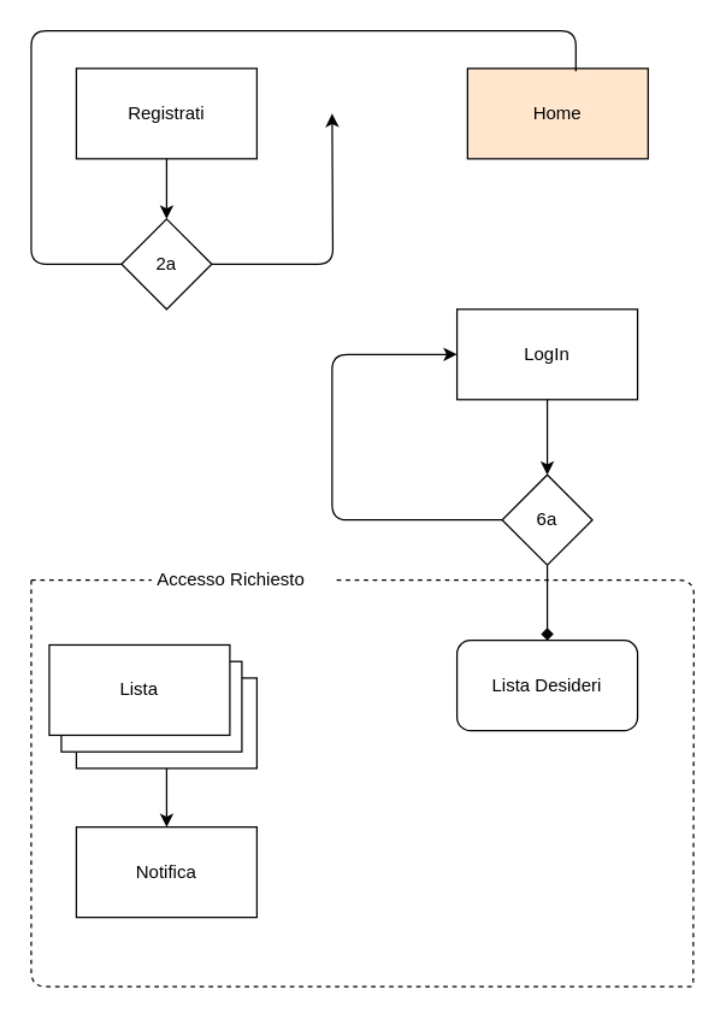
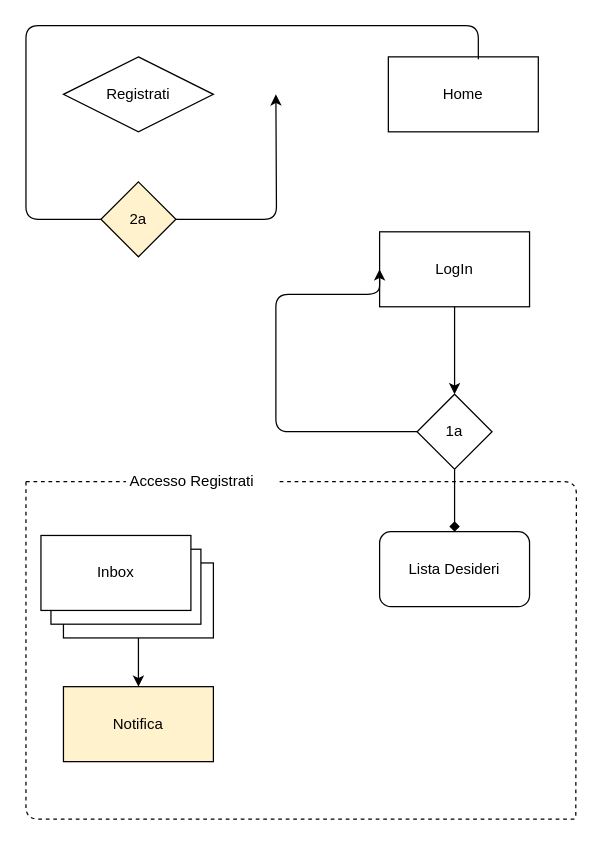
  <mxCell id="0" />
  <mxCell id="1" parent="0" />
- <mxCell id="2" value="Home" style="rounded=0;whiteSpace=wrap;html=1;fillColor=#ffe6cc;" vertex="1" parent="1"><mxGeometry x="310" y="45" width="120" height="60" as="geometry" /></mxCell>
- <mxCell id="3" value="Registrati" style="rounded=0;whiteSpace=wrap;html=1;" vertex="1" parent="1"><mxGeometry x="50" y="45" width="120" height="60" as="geometry" /></mxCell>
- <mxCell id="4" value="LogIn" style="rounded=0;whiteSpace=wrap;html=1;" vertex="1" parent="1"><mxGeometry x="303" y="205" width="120" height="60" as="geometry" /></mxCell>
- <mxCell id="5" value="2a" style="rhombus;whiteSpace=wrap;html=1;" vertex="1" parent="1"><mxGeometry x="80" y="145" width="60" height="60" as="geometry" /></mxCell>
- <mxCell id="6" value="6a" style="rhombus;whiteSpace=wrap;html=1;" vertex="1" parent="1"><mxGeometry x="333" y="315" width="60" height="60" as="geometry" /></mxCell>
- <mxCell id="7" value="" style="endArrow=classic;html=1;exitX=0.5;exitY=1;exitDx=0;exitDy=0;entryX=0.5;entryY=0;entryDx=0;entryDy=0;" edge="1" parent="1" source="3" target="5"><mxGeometry width="50" height="50" relative="1" as="geometry"><mxPoint x="170" y="175" as="sourcePoint" /><mxPoint x="220" y="125" as="targetPoint" /></mxGeometry></mxCell>
+ <mxCell id="2" value="Home" style="rounded=0;whiteSpace=wrap;html=1;" vertex="1" parent="1"><mxGeometry x="310" y="45" width="120" height="60" as="geometry" /></mxCell>
+ <mxCell id="3" value="Registrati" style="rhombus;whiteSpace=wrap;html=1;" vertex="1" parent="1"><mxGeometry x="50" y="45" width="120" height="60" as="geometry" /></mxCell>
+ <mxCell id="4" value="LogIn" style="rounded=0;whiteSpace=wrap;html=1;" vertex="1" parent="1"><mxGeometry x="303" y="185" width="120" height="60" as="geometry" /></mxCell>
+ <mxCell id="5" value="2a" style="rhombus;whiteSpace=wrap;html=1;fillColor=#fff2cc;" vertex="1" parent="1"><mxGeometry x="80" y="145" width="60" height="60" as="geometry" /></mxCell>
+ <mxCell id="6" value="1a" style="rhombus;whiteSpace=wrap;html=1;" vertex="1" parent="1"><mxGeometry x="333" y="315" width="60" height="60" as="geometry" /></mxCell>
  <mxCell id="8" value="" style="endArrow=classic;html=1;exitX=0.5;exitY=1;exitDx=0;exitDy=0;entryX=0.5;entryY=0;entryDx=0;entryDy=0;" edge="1" parent="1" source="4" target="6"><mxGeometry width="50" height="50" relative="1" as="geometry"><mxPoint x="350" y="325" as="sourcePoint" /><mxPoint x="400" y="275" as="targetPoint" /></mxGeometry></mxCell>
  <mxCell id="9" value="" style="endArrow=classic;html=1;exitX=1;exitY=0.5;exitDx=0;exitDy=0;edgeStyle=orthogonalEdgeStyle;" edge="1" parent="1" source="5"><mxGeometry width="50" height="50" relative="1" as="geometry"><mxPoint x="140" y="205" as="sourcePoint" /><mxPoint x="220" y="75" as="targetPoint" /></mxGeometry></mxCell>
  <mxCell id="10" value="" style="endArrow=none;html=1;exitX=0;exitY=0.5;exitDx=0;exitDy=0;edgeStyle=orthogonalEdgeStyle;entryX=0.6;entryY=0.033;entryDx=0;entryDy=0;entryPerimeter=0;" edge="1" parent="1" source="5" target="2"><mxGeometry width="50" height="50" relative="1" as="geometry"><mxPoint x="370" y="395" as="sourcePoint" /><mxPoint x="370" y="15" as="targetPoint" /><Array as="points"><mxPoint x="20" y="175" /><mxPoint x="20" y="20" /><mxPoint x="382" y="20" /></Array></mxGeometry></mxCell>
  <mxCell id="11" value="" style="endArrow=diamond;html=1;exitX=0.5;exitY=1;exitDx=0;exitDy=0;" edge="1" parent="1" source="6" target="12"><mxGeometry width="50" height="50" relative="1" as="geometry"><mxPoint x="370" y="345" as="sourcePoint" /><mxPoint x="363" y="455" as="targetPoint" /></mxGeometry></mxCell>
  <mxCell id="12" value="Lista Desideri" style="whiteSpace=wrap;html=1;rounded=1;" vertex="1" parent="1"><mxGeometry x="303" y="425" width="120" height="60" as="geometry" /></mxCell>
  <mxCell id="13" value="" style="rounded=0;whiteSpace=wrap;html=1;" vertex="1" parent="1"><mxGeometry x="50" y="450" width="120" height="60" as="geometry" /></mxCell>
  <mxCell id="14" value="" style="rounded=0;whiteSpace=wrap;html=1;" vertex="1" parent="1"><mxGeometry x="40" y="439" width="120" height="60" as="geometry" /></mxCell>
- <mxCell id="15" value="Lista" style="rounded=0;whiteSpace=wrap;html=1;" vertex="1" parent="1"><mxGeometry x="32" y="428" width="120" height="60" as="geometry" /></mxCell>
+ <mxCell id="15" value="Inbox" style="rounded=0;whiteSpace=wrap;html=1;" vertex="1" parent="1"><mxGeometry x="32" y="428" width="120" height="60" as="geometry" /></mxCell>
  <mxCell id="16" value="" style="endArrow=classic;html=1;exitX=0.5;exitY=1;exitDx=0;exitDy=0;" edge="1" parent="1" source="13" target="17"><mxGeometry width="50" height="50" relative="1" as="geometry"><mxPoint x="102" y="584" as="sourcePoint" /><mxPoint x="110" y="579" as="targetPoint" /></mxGeometry></mxCell>
- <mxCell id="17" value="Notifica" style="rounded=0;whiteSpace=wrap;html=1;" vertex="1" parent="1"><mxGeometry x="50" y="549" width="120" height="60" as="geometry" /></mxCell>
+ <mxCell id="17" value="Notifica" style="rounded=0;whiteSpace=wrap;html=1;fillColor=#fff2cc;" vertex="1" parent="1"><mxGeometry x="50" y="549" width="120" height="60" as="geometry" /></mxCell>
  <mxCell id="18" value="" style="endArrow=none;dashed=1;html=1;" edge="1" parent="1"><mxGeometry width="50" height="50" relative="1" as="geometry"><mxPoint x="20" y="385" as="sourcePoint" /><mxPoint x="100" y="385" as="targetPoint" /></mxGeometry></mxCell>
- <mxCell id="19" value="Accesso Richiesto" style="text;html=1;strokeColor=none;fillColor=none;align=center;verticalAlign=middle;whiteSpace=wrap;rounded=0;" vertex="1" parent="1"><mxGeometry x="83" y="375" width="140" height="20" as="geometry" /></mxCell>
+ <mxCell id="19" value="Accesso Registrati" style="text;html=1;strokeColor=none;fillColor=none;align=center;verticalAlign=middle;whiteSpace=wrap;rounded=0;" vertex="1" parent="1"><mxGeometry x="83" y="375" width="140" height="20" as="geometry" /></mxCell>
  <mxCell id="20" value="" style="endArrow=none;dashed=1;html=1;exitX=1;exitY=0.5;exitDx=0;exitDy=0;edgeStyle=orthogonalEdgeStyle;" edge="1" parent="1" source="19"><mxGeometry width="50" height="50" relative="1" as="geometry"><mxPoint x="370" y="635" as="sourcePoint" /><mxPoint x="460" y="655" as="targetPoint" /></mxGeometry></mxCell>
  <mxCell id="21" value="" style="endArrow=none;dashed=1;html=1;edgeStyle=orthogonalEdgeStyle;" edge="1" parent="1"><mxGeometry width="50" height="50" relative="1" as="geometry"><mxPoint x="20" y="385" as="sourcePoint" /><mxPoint x="460" y="655" as="targetPoint" /><Array as="points"><mxPoint x="240" y="655" /><mxPoint x="240" y="655" /></Array></mxGeometry></mxCell>
  <mxCell id="22" value="" style="endArrow=classic;html=1;exitX=0;exitY=0.5;exitDx=0;exitDy=0;edgeStyle=orthogonalEdgeStyle;entryX=0;entryY=0.5;entryDx=0;entryDy=0;" edge="1" parent="1" source="6" target="4"><mxGeometry width="50" height="50" relative="1" as="geometry"><mxPoint x="370" y="435" as="sourcePoint" /><mxPoint x="230" y="235" as="targetPoint" /><Array as="points"><mxPoint x="220" y="345" /><mxPoint x="220" y="235" /></Array></mxGeometry></mxCell>
